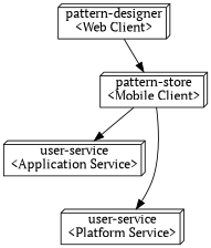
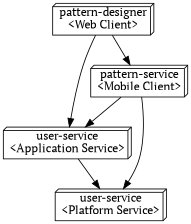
  digraph {
    fontname="PT Serif"
    rankdir=TB
    node [fontname="PT Serif" shape=box3d]
    edge [fontname="PT Serif"]
    n1 [label="pattern-designer\n<Web Client>"]
    n2 [label="user-service\n<Application Service>"]
-   n3 [label="pattern-store\n<Mobile Client>"]
+   n3 [label="pattern-service\n<Mobile Client>"]
    n4 [label="user-service\n<Platform Service>"]
+   n1 -> n2
    n1 -> n3
+   n2 -> n4
    n3 -> n2
    n3 -> n4
  }
